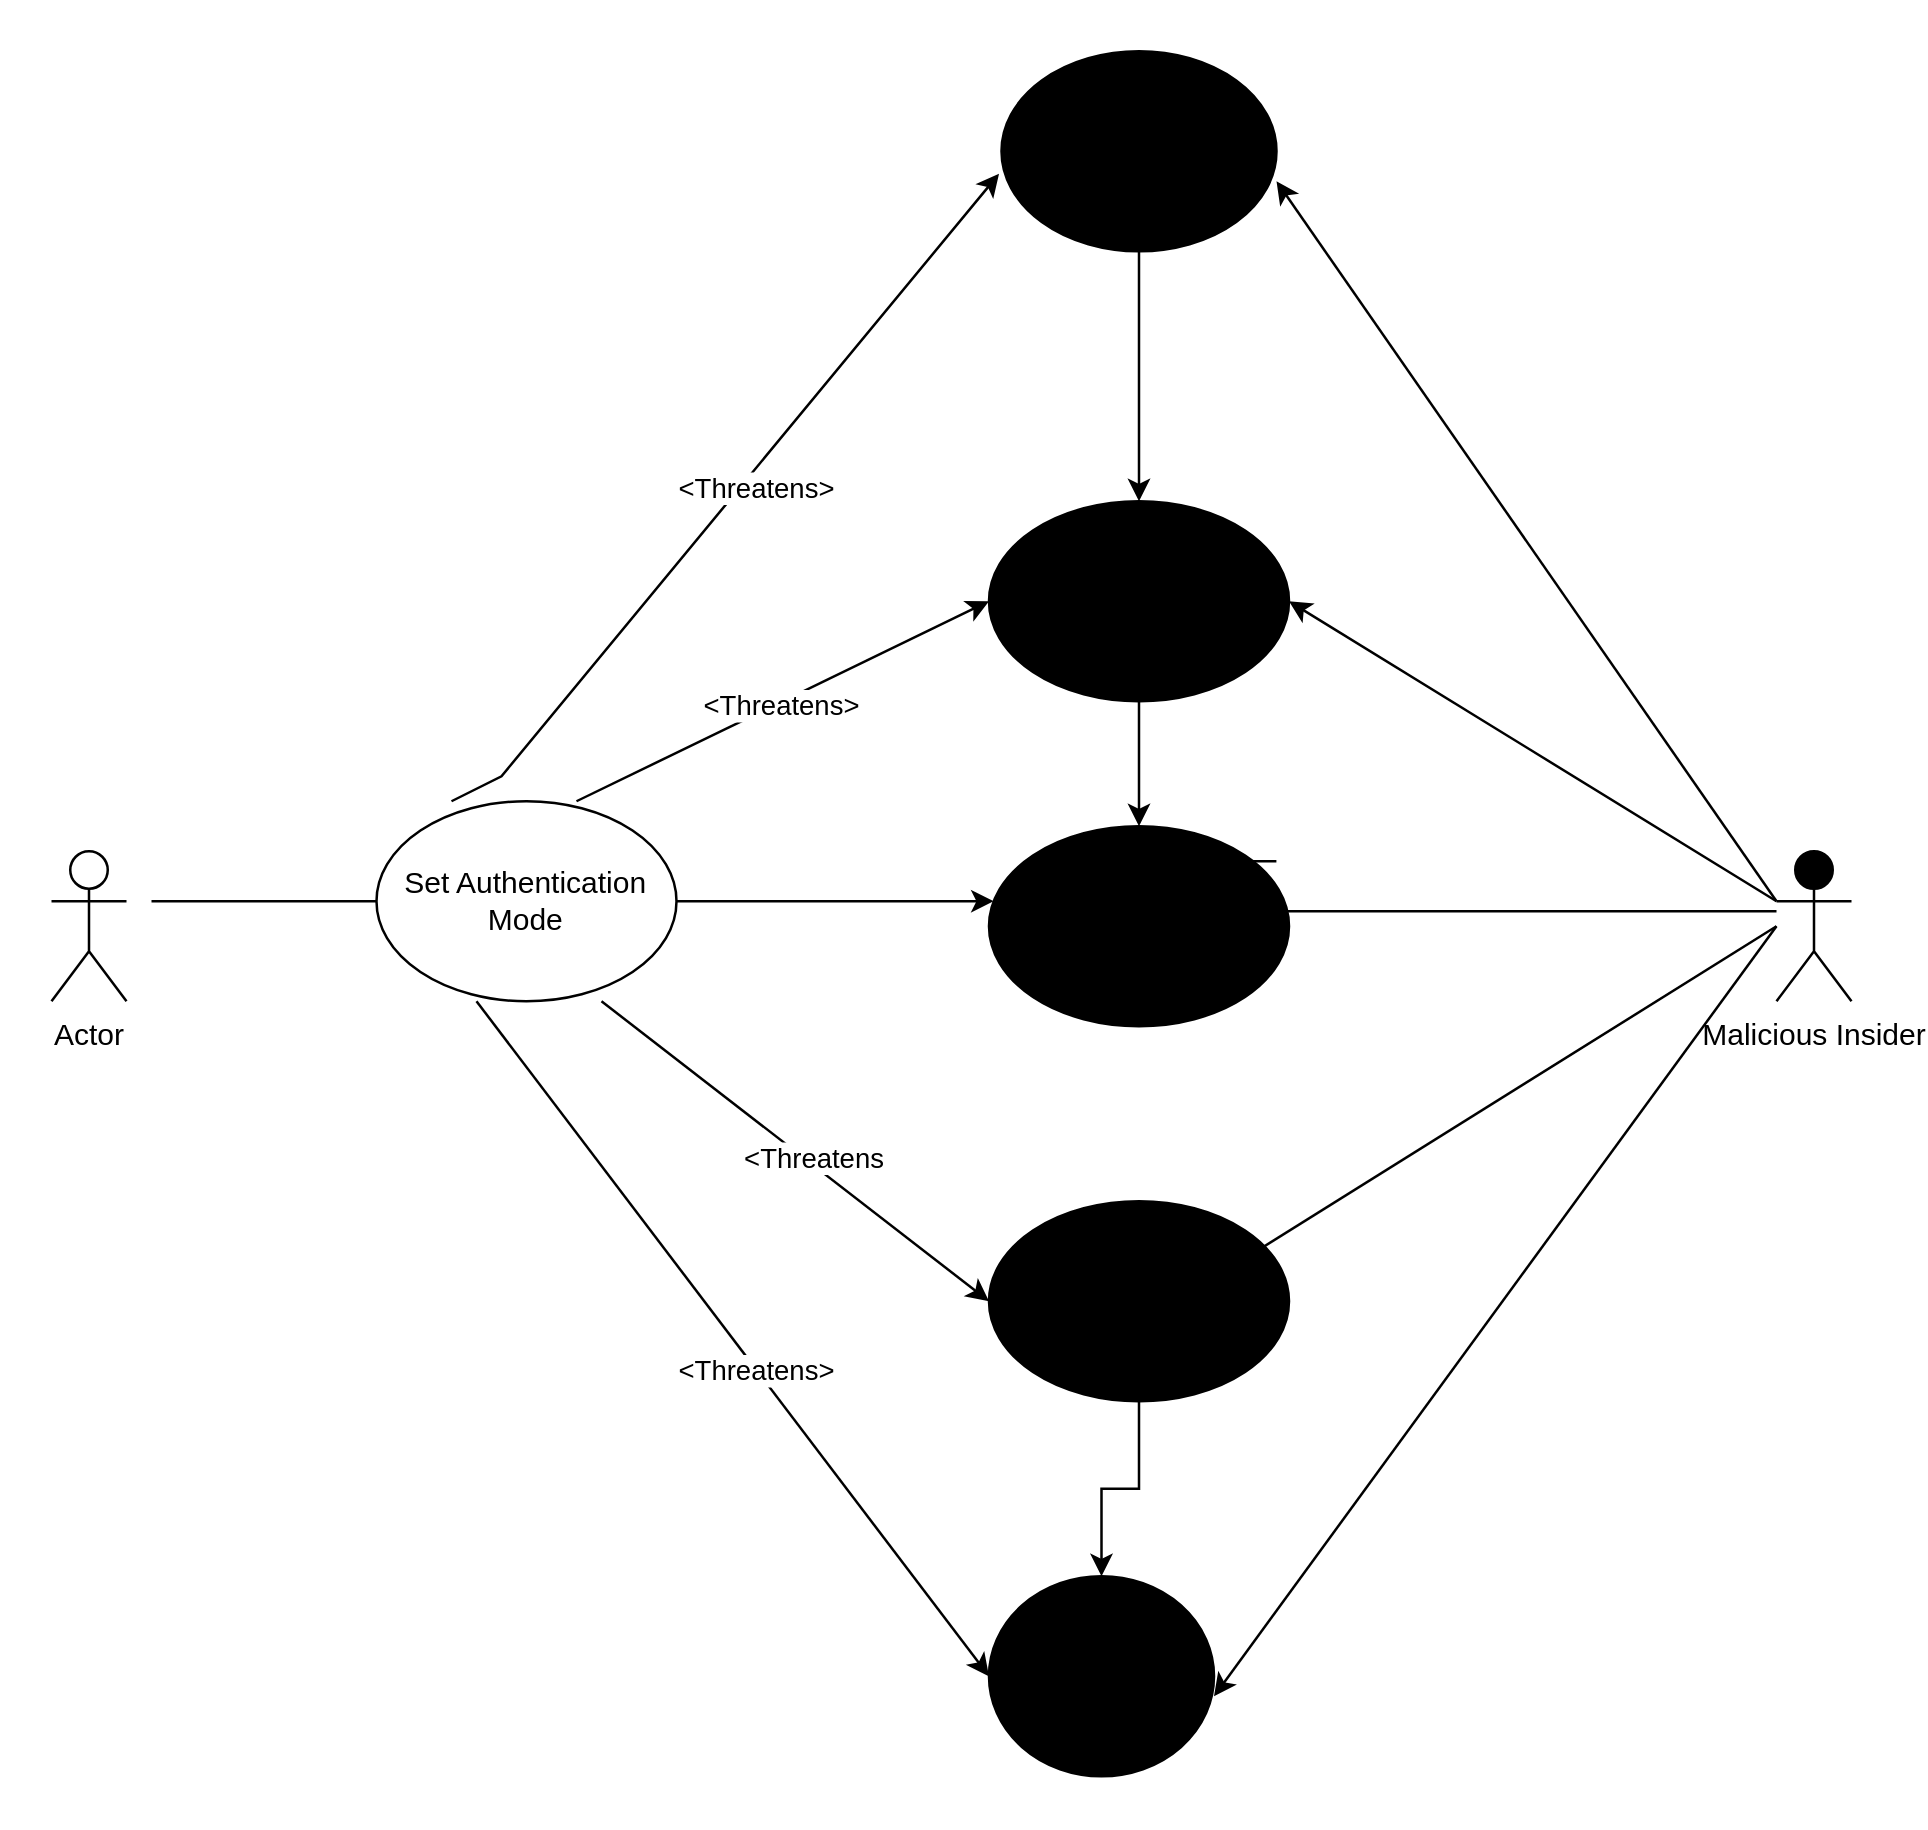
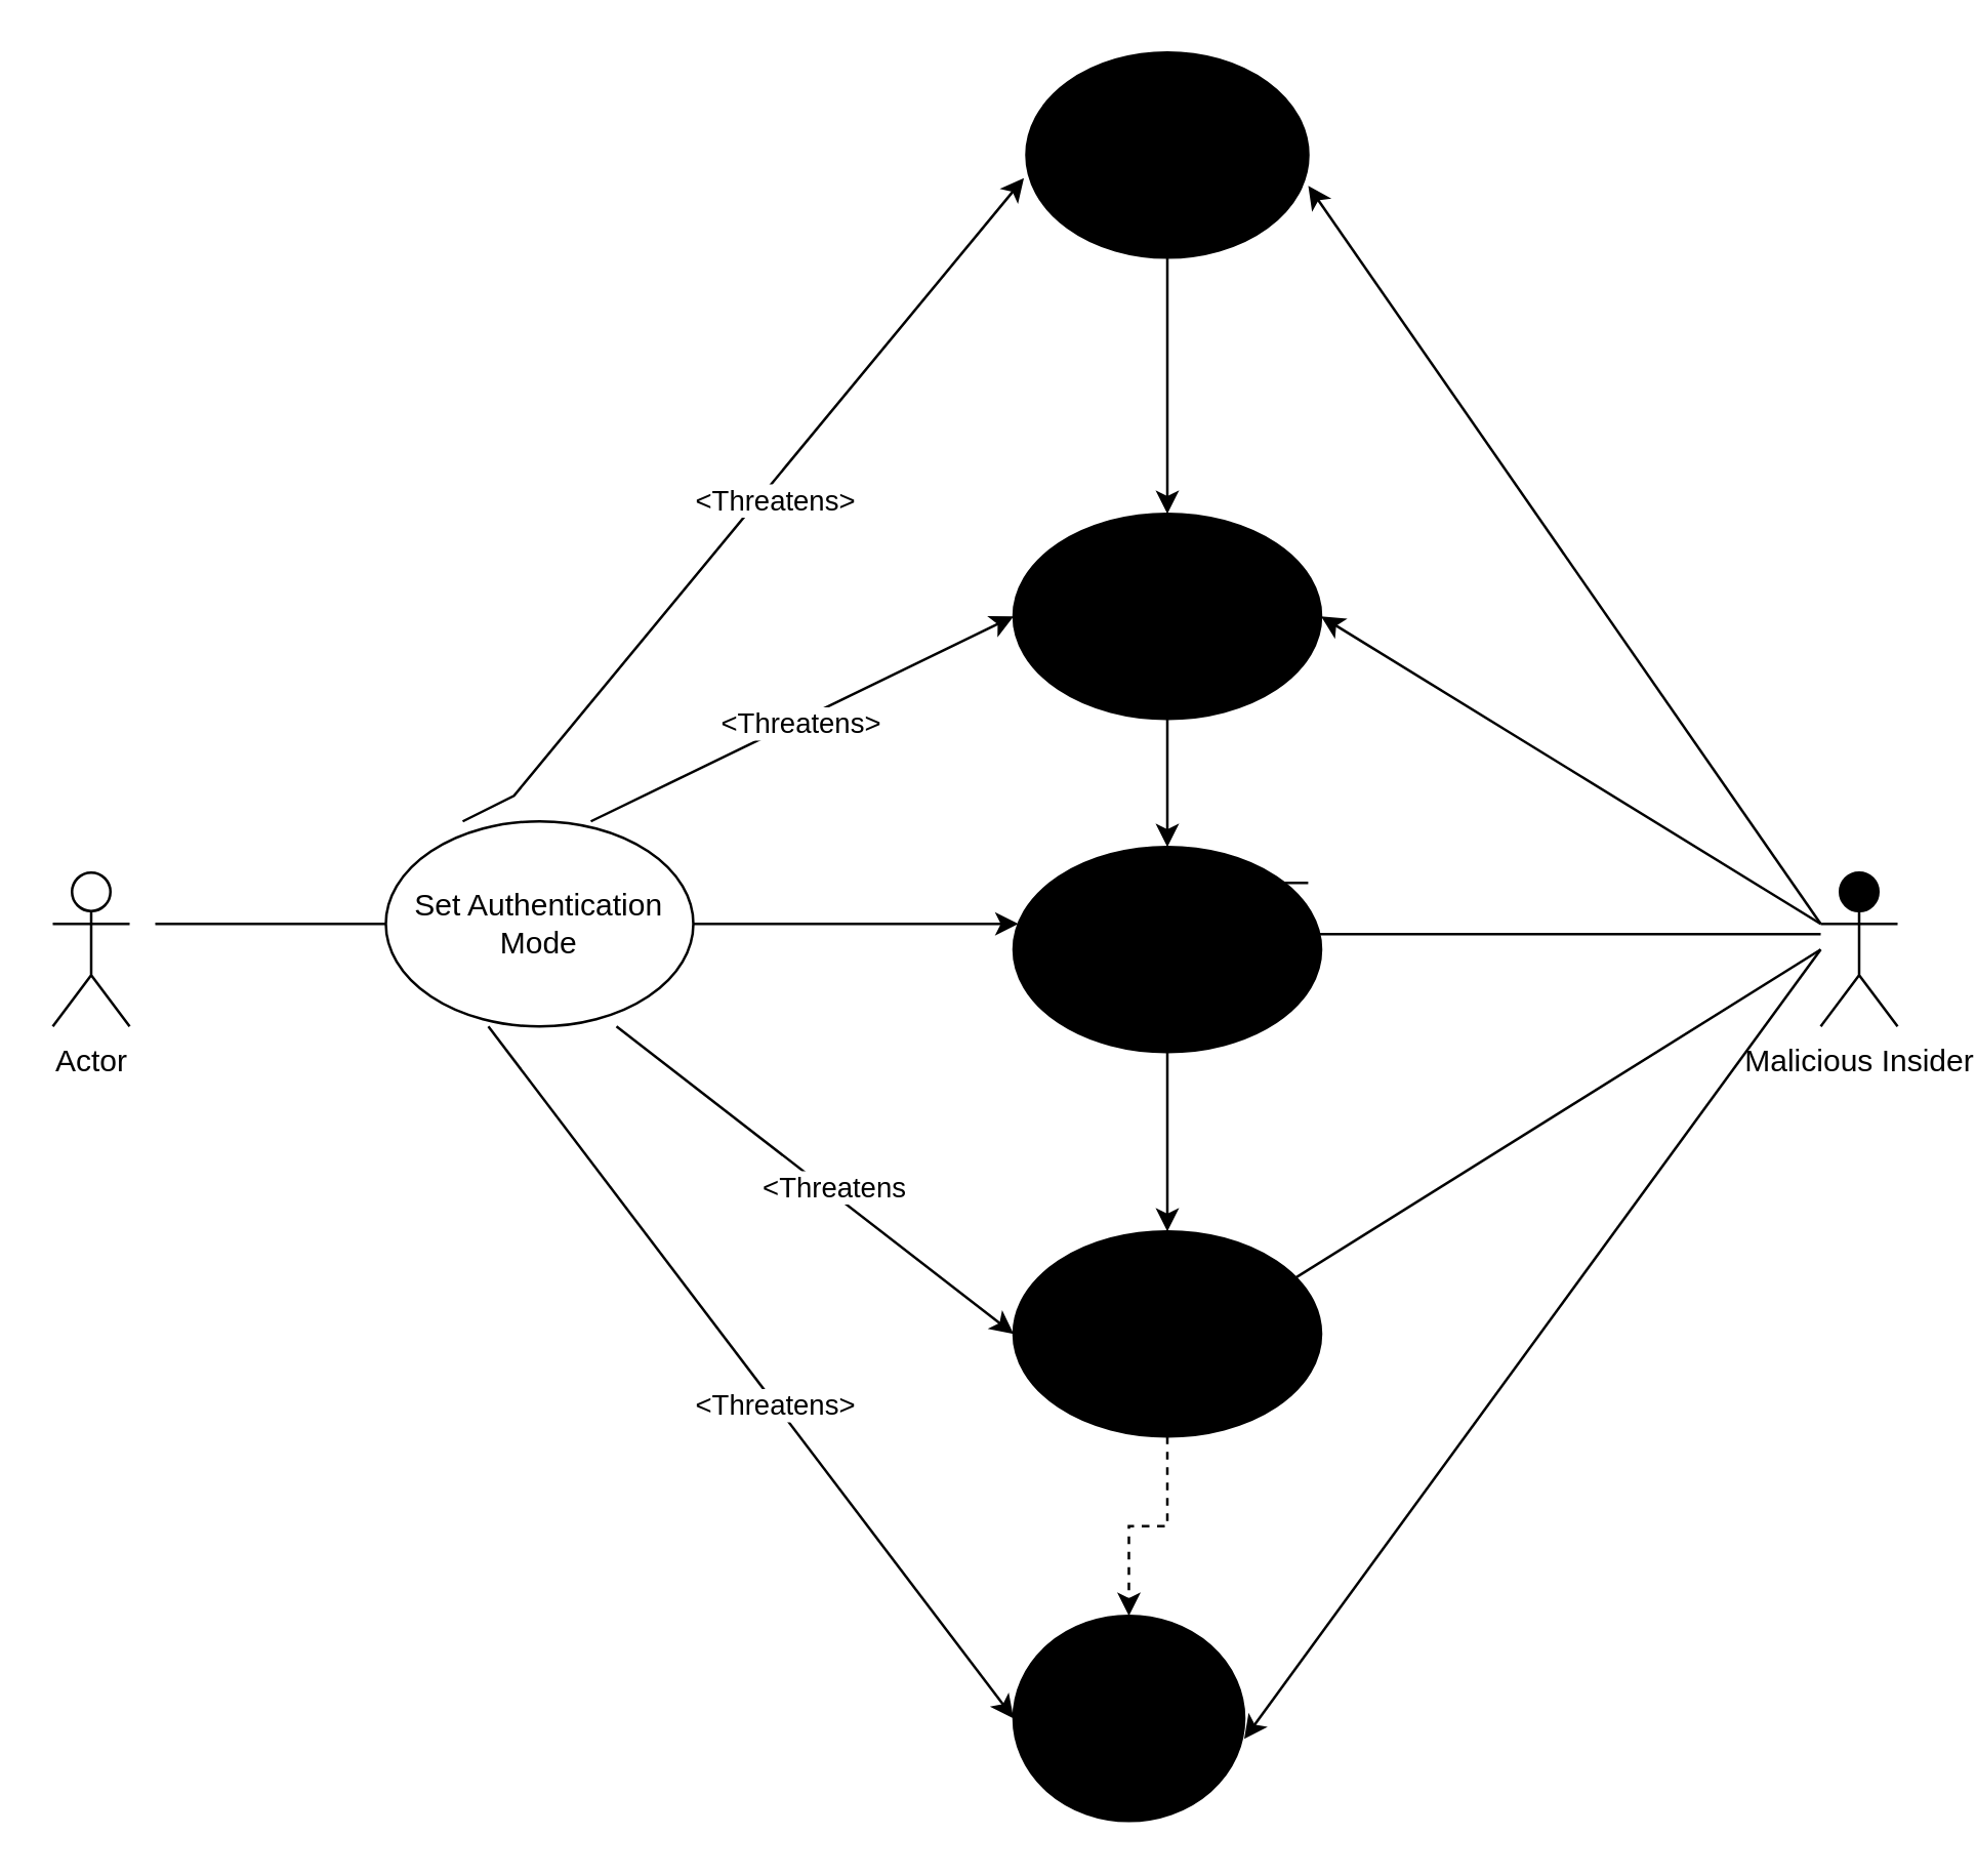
  <mxCell id="0" />
  <mxCell id="1" parent="0" />
  <mxCell id="2" value="Actor" style="shape=umlActor;verticalLabelPosition=bottom;verticalAlign=top;html=1;outlineConnect=0;fillColor=#FFFFFF;" vertex="1" parent="1"><mxGeometry x="20" y="340" width="30" height="60" as="geometry" /></mxCell>
  <mxCell id="3" value="" style="endArrow=none;html=1;" edge="1" parent="1"><mxGeometry width="50" height="50" relative="1" as="geometry"><mxPoint x="60" y="360" as="sourcePoint" /><mxPoint x="150" y="360" as="targetPoint" /></mxGeometry></mxCell>
  <mxCell id="4" value="" style="edgeStyle=orthogonalEdgeStyle;rounded=0;orthogonalLoop=1;jettySize=auto;html=1;" edge="1" parent="1" source="5" target="15"><mxGeometry relative="1" as="geometry"><Array as="points"><mxPoint x="310" y="360" /><mxPoint x="310" y="360" /></Array></mxGeometry></mxCell>
  <mxCell id="5" value="Set Authentication Mode" style="ellipse;whiteSpace=wrap;html=1;fillColor=#FFFFFF;" vertex="1" parent="1"><mxGeometry x="150" y="320" width="120" height="80" as="geometry" /></mxCell>
- <mxCell id="6" value="" style="edgeStyle=orthogonalEdgeStyle;rounded=0;orthogonalLoop=1;jettySize=auto;html=1;" edge="1" parent="1" source="7" target="16"><mxGeometry relative="1" as="geometry" /></mxCell>
+ <mxCell id="6" value="" style="edgeStyle=orthogonalEdgeStyle;rounded=0;orthogonalLoop=1;jettySize=auto;html=1;dashed=1;" edge="1" parent="1" source="7" target="16"><mxGeometry relative="1" as="geometry" /></mxCell>
  <mxCell id="7" value="Distruption of Service" style="ellipse;whiteSpace=wrap;html=1;fillColor=#000000;" vertex="1" parent="1"><mxGeometry x="395" y="480" width="120" height="80" as="geometry" /></mxCell>
  <mxCell id="8" value="" style="edgeStyle=orthogonalEdgeStyle;rounded=0;orthogonalLoop=1;jettySize=auto;html=1;" edge="1" parent="1" source="9" target="13"><mxGeometry relative="1" as="geometry" /></mxCell>
  <mxCell id="9" value="Espionage" style="ellipse;whiteSpace=wrap;html=1;fillColor=#000000;" vertex="1" parent="1"><mxGeometry x="400" y="20" width="110" height="80" as="geometry" /></mxCell>
  <mxCell id="10" style="edgeStyle=orthogonalEdgeStyle;rounded=0;orthogonalLoop=1;jettySize=auto;html=1;entryX=0.958;entryY=0.175;entryDx=0;entryDy=0;endArrow=none;endFill=0;entryPerimeter=0;" edge="1" parent="1" source="11" target="15"><mxGeometry relative="1" as="geometry"><mxPoint x="600" y="210" as="targetPoint" /><Array as="points"><mxPoint x="465" y="364" /></Array></mxGeometry></mxCell>
  <mxCell id="11" value="Malicious Insider" style="shape=umlActor;verticalLabelPosition=bottom;verticalAlign=top;html=1;outlineConnect=0;fillColor=#000000;" vertex="1" parent="1"><mxGeometry x="710" y="340" width="30" height="60" as="geometry" /></mxCell>
  <mxCell id="12" value="" style="edgeStyle=orthogonalEdgeStyle;rounded=0;orthogonalLoop=1;jettySize=auto;html=1;" edge="1" parent="1" source="13" target="15"><mxGeometry relative="1" as="geometry" /></mxCell>
  <mxCell id="13" value="Password Stealing" style="ellipse;whiteSpace=wrap;html=1;strokeColor=#000000;fillColor=#000000;" vertex="1" parent="1"><mxGeometry x="395" y="200" width="120" height="80" as="geometry" /></mxCell>
+ <mxCell id="14" value="" style="edgeStyle=orthogonalEdgeStyle;rounded=0;orthogonalLoop=1;jettySize=auto;html=1;" edge="1" parent="1" source="15" target="7"><mxGeometry relative="1" as="geometry" /></mxCell>
  <mxCell id="15" value="Deployment Engineering" style="ellipse;whiteSpace=wrap;html=1;strokeColor=#000000;fillColor=#000000;" vertex="1" parent="1"><mxGeometry x="395" y="330" width="120" height="80" as="geometry" /></mxCell>
  <mxCell id="16" value="Malware Deployment" style="ellipse;whiteSpace=wrap;html=1;fillColor=#000000;" vertex="1" parent="1"><mxGeometry x="395" y="630" width="90" height="80" as="geometry" /></mxCell>
  <mxCell id="17" value="" style="endArrow=classic;html=1;rounded=0;entryX=0;entryY=0.5;entryDx=0;entryDy=0;" edge="1" parent="1" target="13"><mxGeometry width="50" height="50" relative="1" as="geometry"><mxPoint x="230" y="320" as="sourcePoint" /><mxPoint x="280" y="270" as="targetPoint" /></mxGeometry></mxCell>
  <mxCell id="18" value="&amp;lt;Threatens&amp;gt;" style="edgeLabel;html=1;align=center;verticalAlign=middle;resizable=0;points=[];" vertex="1" connectable="0" parent="17"><mxGeometry x="-0.014" y="-2" relative="1" as="geometry"><mxPoint y="-1" as="offset" /></mxGeometry></mxCell>
  <mxCell id="19" value="" style="endArrow=classic;html=1;rounded=0;entryX=-0.009;entryY=0.613;entryDx=0;entryDy=0;entryPerimeter=0;" edge="1" parent="1" target="9"><mxGeometry width="50" height="50" relative="1" as="geometry"><mxPoint x="180" y="320" as="sourcePoint" /><mxPoint x="230" y="280" as="targetPoint" /><Array as="points"><mxPoint x="200" y="310" /></Array></mxGeometry></mxCell>
  <mxCell id="20" value="&amp;lt;Threatens&amp;gt;" style="edgeLabel;html=1;align=center;verticalAlign=middle;resizable=0;points=[];" vertex="1" connectable="0" parent="19"><mxGeometry x="0.051" y="-5" relative="1" as="geometry"><mxPoint as="offset" /></mxGeometry></mxCell>
  <mxCell id="21" value="" style="endArrow=classic;html=1;rounded=0;entryX=0;entryY=0.5;entryDx=0;entryDy=0;" edge="1" parent="1" target="7"><mxGeometry width="50" height="50" relative="1" as="geometry"><mxPoint x="240" y="400" as="sourcePoint" /><mxPoint x="290" y="350" as="targetPoint" /><Array as="points" /></mxGeometry></mxCell>
  <mxCell id="22" value="&amp;lt;Threatens" style="edgeLabel;html=1;align=center;verticalAlign=middle;resizable=0;points=[];" vertex="1" connectable="0" parent="21"><mxGeometry x="0.071" y="2" relative="1" as="geometry"><mxPoint as="offset" /></mxGeometry></mxCell>
  <mxCell id="23" value="" style="endArrow=classic;html=1;rounded=0;entryX=0;entryY=0.5;entryDx=0;entryDy=0;" edge="1" parent="1" target="16"><mxGeometry width="50" height="50" relative="1" as="geometry"><mxPoint x="190" y="400" as="sourcePoint" /><mxPoint x="240" y="350" as="targetPoint" /><Array as="points" /></mxGeometry></mxCell>
  <mxCell id="24" value="&amp;lt;Threatens&amp;gt;" style="edgeLabel;html=1;align=center;verticalAlign=middle;resizable=0;points=[];" vertex="1" connectable="0" parent="23"><mxGeometry x="0.091" y="-1" relative="1" as="geometry"><mxPoint as="offset" /></mxGeometry></mxCell>
  <mxCell id="25" value="" style="endArrow=classic;html=1;rounded=0;entryX=1;entryY=0.65;entryDx=0;entryDy=0;entryPerimeter=0;" edge="1" parent="1" target="9"><mxGeometry width="50" height="50" relative="1" as="geometry"><mxPoint x="710" y="360" as="sourcePoint" /><mxPoint x="610" y="270" as="targetPoint" /></mxGeometry></mxCell>
  <mxCell id="26" value="" style="endArrow=classic;html=1;rounded=0;entryX=1;entryY=0.5;entryDx=0;entryDy=0;" edge="1" parent="1" target="13"><mxGeometry width="50" height="50" relative="1" as="geometry"><mxPoint x="710" y="360" as="sourcePoint" /><mxPoint x="470" y="220" as="targetPoint" /></mxGeometry></mxCell>
  <mxCell id="27" value="" style="endArrow=classic;html=1;rounded=0;" edge="1" parent="1"><mxGeometry width="50" height="50" relative="1" as="geometry"><mxPoint x="710" y="370" as="sourcePoint" /><mxPoint x="470" y="520" as="targetPoint" /></mxGeometry></mxCell>
  <mxCell id="28" value="" style="endArrow=classic;html=1;rounded=0;entryX=1;entryY=0.6;entryDx=0;entryDy=0;entryPerimeter=0;" edge="1" parent="1" target="16"><mxGeometry width="50" height="50" relative="1" as="geometry"><mxPoint x="710" y="370" as="sourcePoint" /><mxPoint x="760" y="320" as="targetPoint" /></mxGeometry></mxCell>
